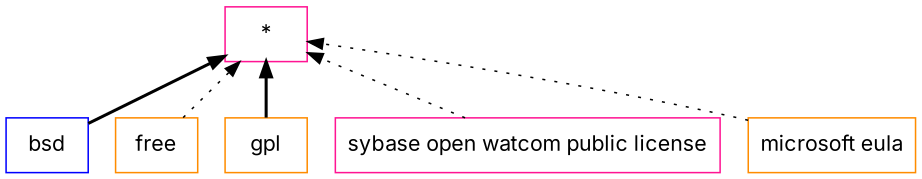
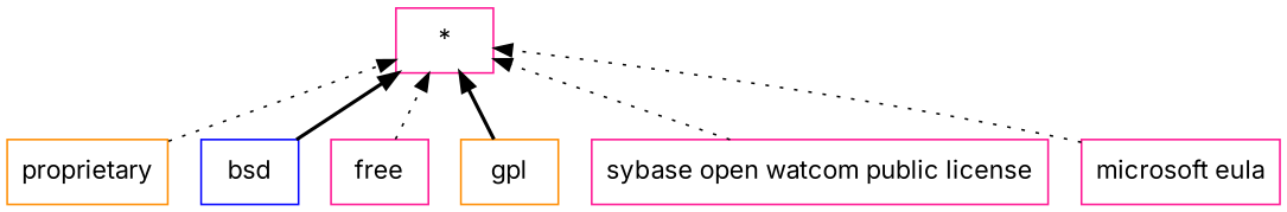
  digraph {
    fontname=Inter
    rankdir=BT
    node [color=deeppink fontname=Inter shape=record]
    edge [fontname=Inter style=dotted]
+   n1 [color=darkorange label="{proprietary}"]
    n2 [label="{*}"]
    n3 [color=blue label="{bsd}"]
-   n4 [color=darkorange label="{free}"]
+   n4 [label="{free}"]
    n5 [color=darkorange label="{gpl}"]
    n6 [label="{sybase open watcom public license}"]
-   n7 [color=darkorange label="{microsoft eula}"]
+   n7 [label="{microsoft eula}"]
    subgraph sub_1 {
+     n1
      n2
      n3
      n4
      n5
      n6
      n7
    }
+   n1 -> n2
    n3 -> n2 [style=bold]
    n4 -> n2
    n5 -> n2 [style=bold]
    n6 -> n2
    n7 -> n2
  }
